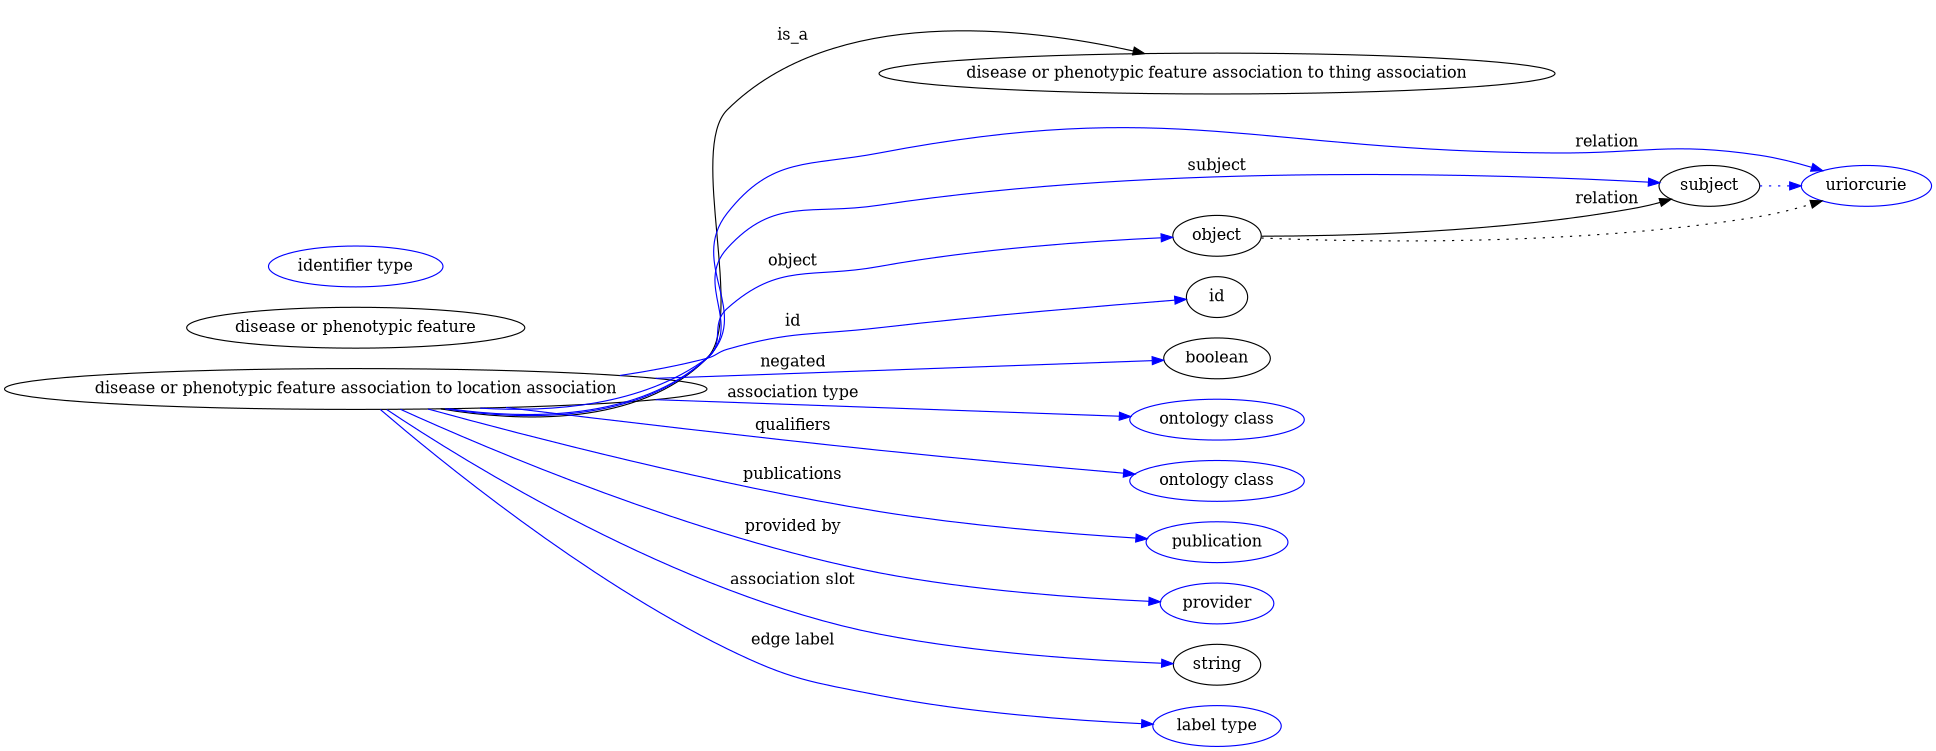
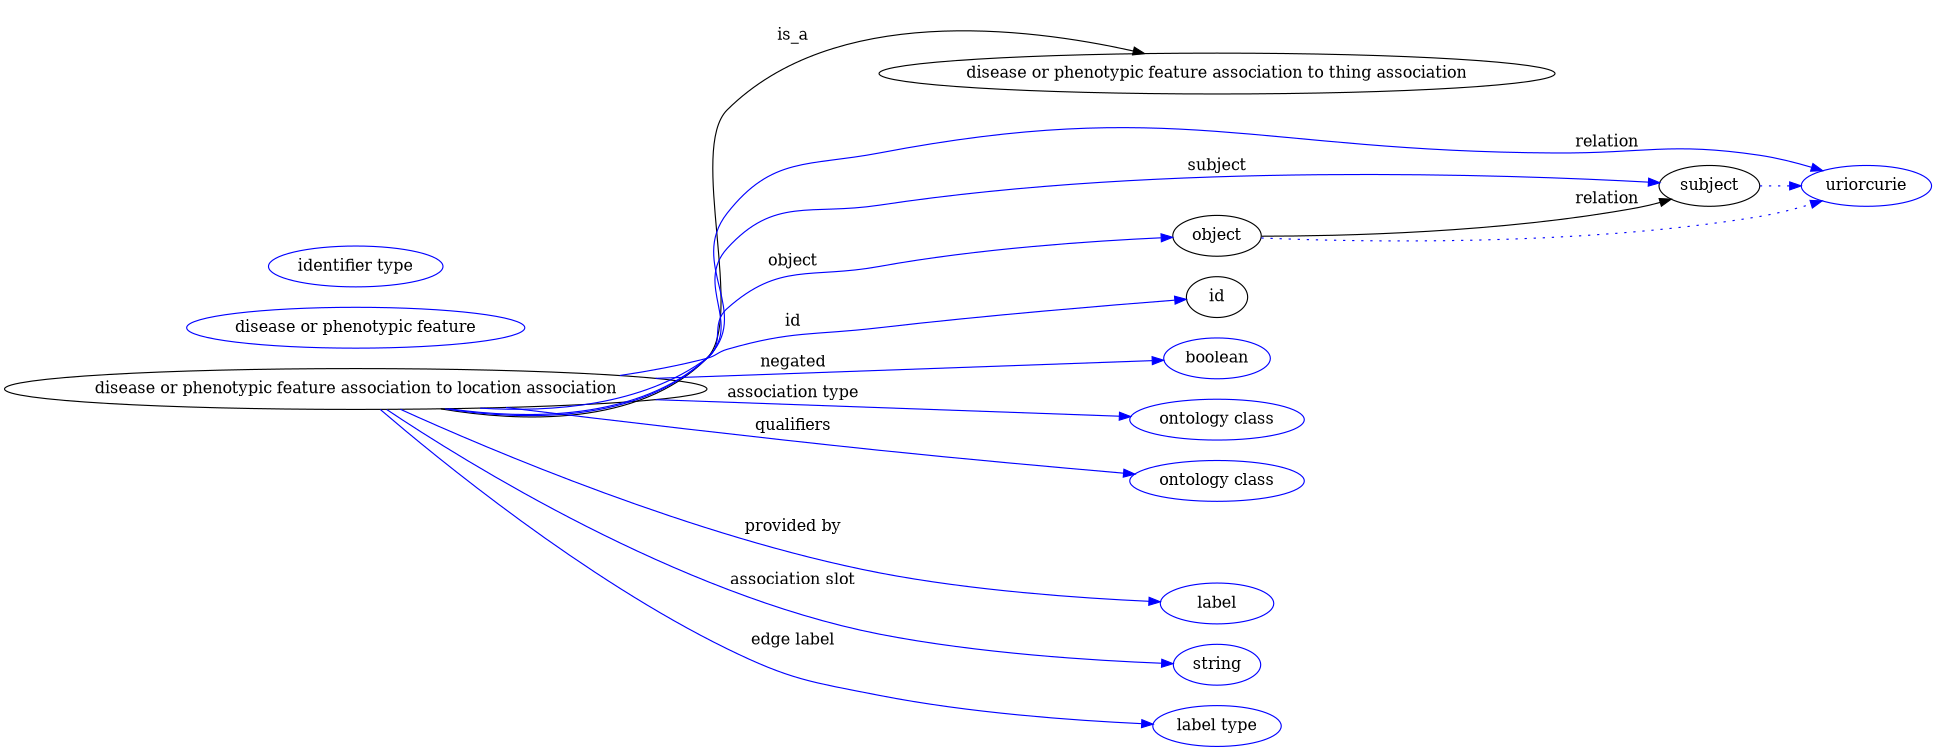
  digraph {
    rankdir=LR
    node [color=blue]
    edge [color=blue style=solid]
    n1 [height=0.5 label="disease or phenotypic feature association to location association" width=6.5633 color=""]
    "disease or phenotypic feature association to thing association" [height=0.5 width=6.277 color=""]
    subject [height=0.5 width=0.97656 color=""]
    n4 [height=0.5 label=uriorcurie width=1.2492]
    object [height=0.5 width=0.88096 color=""]
    id [height=0.5 width=0.75 color=""]
-   n7 [color=black height=0.5 label=boolean width=1.0584]
+   n7 [height=0.5 label=boolean width=1.0584]
    n8 [height=0.5 label="ontology class" width=1.6931]
    n9 [height=0.5 label="ontology class" width=1.6931]
-   n10 [height=0.5 label=publication width=1.3859]
-   n11 [height=0.5 label=provider width=1.1129]
-   n12 [color=black height=0.5 label=string width=0.8403]
+   n11 [height=0.5 label=label width=1.1129]
+   n12 [height=0.5 label=string width=0.8403]
    n13 [height=0.5 label="label type" width=1.2425]
-   n14 [color=black height=0.5 label="disease or phenotypic feature" width=3.1523]
+   n14 [height=0.5 label="disease or phenotypic feature" width=3.1523]
    n15 [height=0.5 label="identifier type" width=1.652]
    n1 -> "disease or phenotypic feature association to thing association" [label=is_a color="" style=""]
    n1 -> subject [label=subject]
    n1 -> n4 [label=relation]
    n1 -> object [label=object]
    n1 -> id [label=id]
    n1 -> n7 [label=negated]
    n1 -> n8 [label="association type"]
    n1 -> n9 [label=qualifiers]
-   n1 -> n10 [label=publications]
    n1 -> n11 [label="provided by"]
    n1 -> n12 [label="association slot"]
    n1 -> n13 [label="edge label"]
    subject -> n4 [style=dotted]
    object -> subject [label=relation color="" style=""]
-   object -> n4 [style=dotted color=""]
+   object -> n4 [style=dotted]
  }
